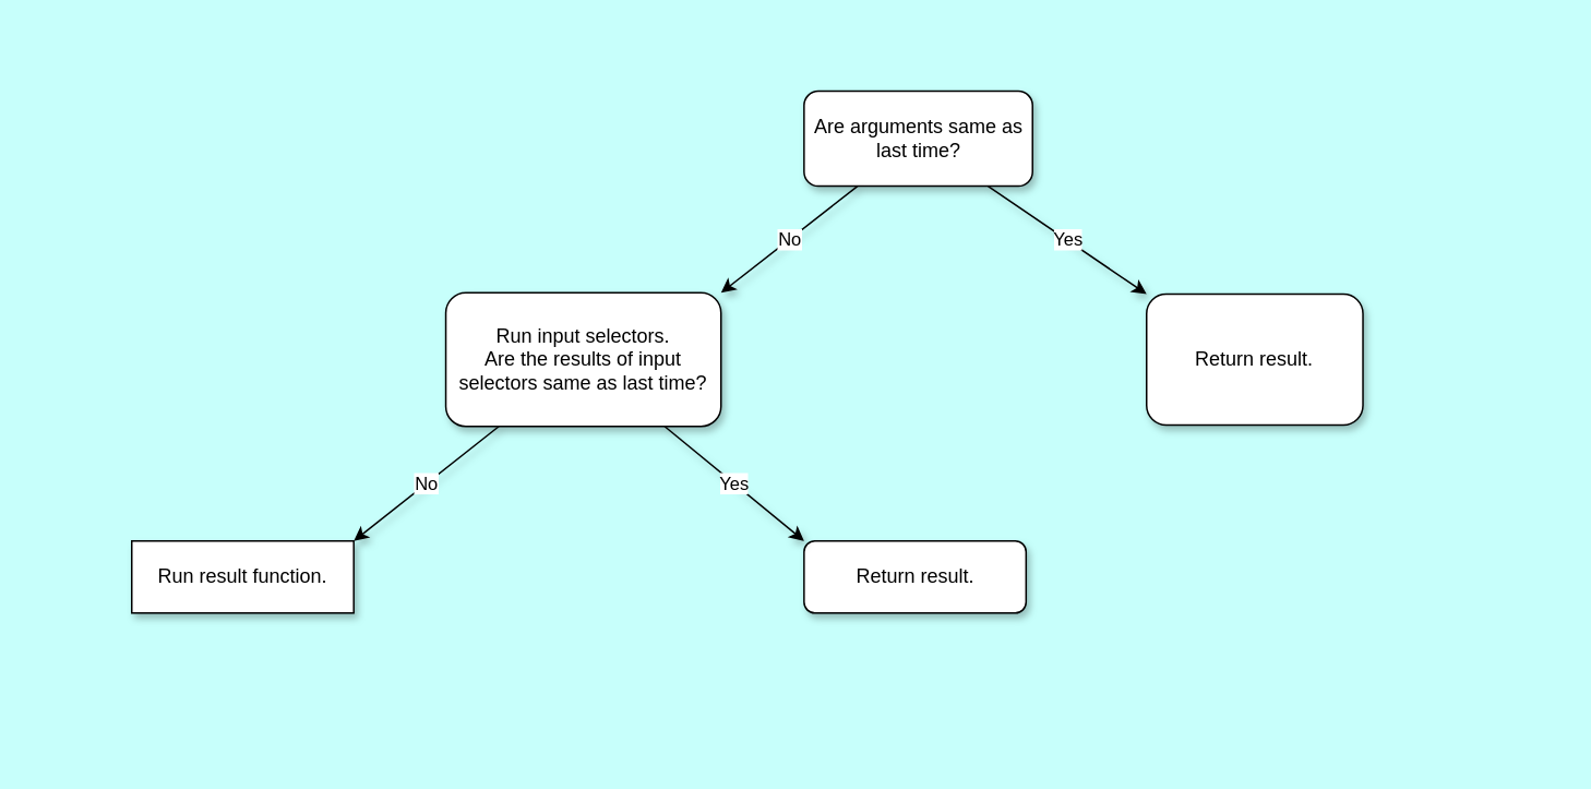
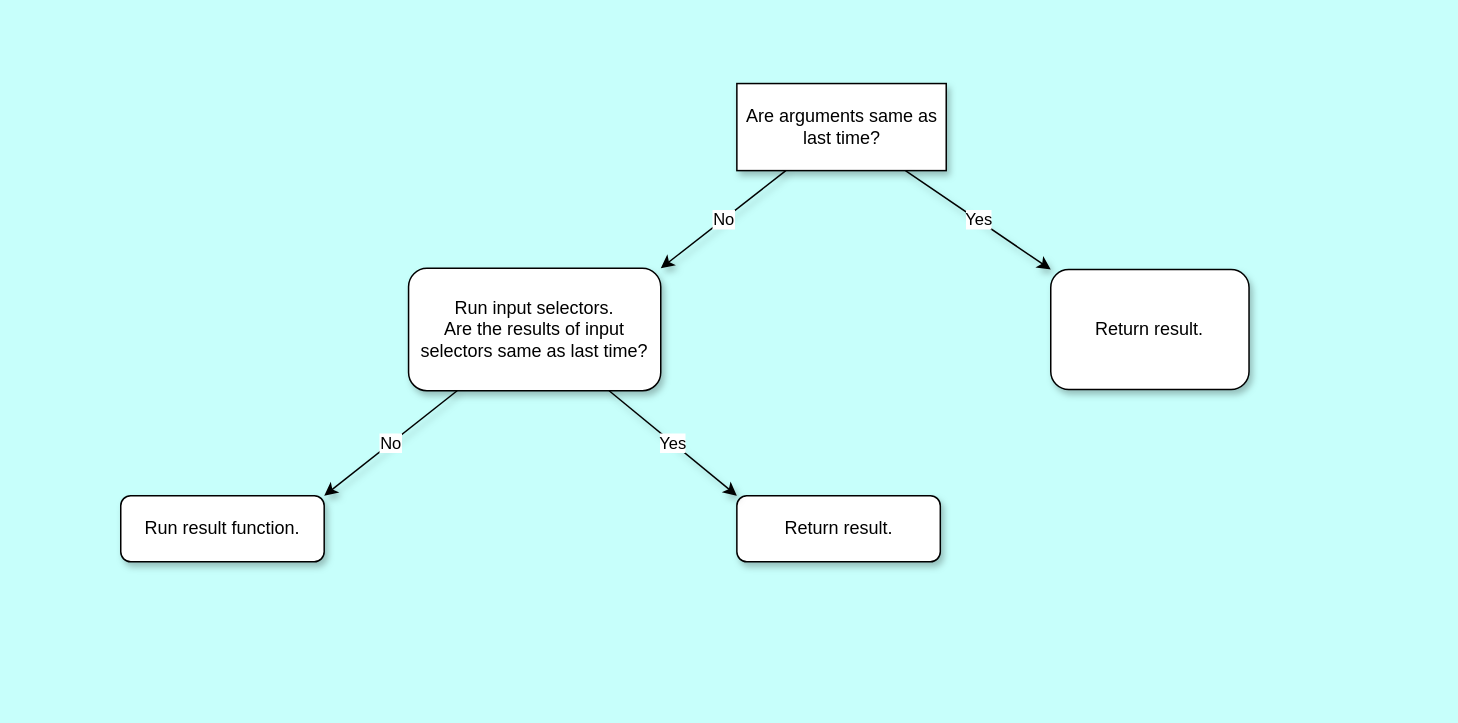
  <mxCell id="0" />
  <mxCell id="1" parent="0" />
  <mxCell id="2" value="" style="group" vertex="1" connectable="0" parent="1"><mxGeometry x="20" y="20" width="930" height="440" as="geometry" /></mxCell>
- <mxCell id="3" value="Are arguments same as last time?" style="whiteSpace=wrap;html=1;rounded=1;shadow=1;" parent="2" vertex="1"><mxGeometry x="470.735" y="35.2" width="139.578" height="58.036" as="geometry" /></mxCell>
+ <mxCell id="3" value="Are arguments same as last time?" style="whiteSpace=wrap;html=1;shadow=1;rounded=0;" parent="2" vertex="1"><mxGeometry x="470.735" y="35.2" width="139.578" height="58.036" as="geometry" /></mxCell>
  <mxCell id="4" value="Return result." style="whiteSpace=wrap;html=1;rounded=1;shadow=1;" parent="2" vertex="1"><mxGeometry x="680" y="159.2" width="132.19" height="80" as="geometry" /></mxCell>
  <mxCell id="5" value="Yes" style="edgeStyle=none;html=1;entryX=0;entryY=0;entryDx=0;entryDy=0;shadow=1;" parent="2" source="3" target="4" edge="1"><mxGeometry relative="1" as="geometry" /></mxCell>
  <mxCell id="6" value="Run input selectors.&lt;br&gt;Are the results of input selectors same as last time?" style="whiteSpace=wrap;html=1;rounded=1;shadow=1;" parent="2" vertex="1"><mxGeometry x="251.88" y="158.4" width="168.12" height="81.6" as="geometry" /></mxCell>
  <mxCell id="7" value="No" style="edgeStyle=none;html=1;entryX=1;entryY=0;entryDx=0;entryDy=0;shadow=1;" parent="2" source="3" target="6" edge="1"><mxGeometry relative="1" as="geometry" /></mxCell>
  <mxCell id="8" value="Return result." style="whiteSpace=wrap;html=1;rounded=1;shadow=1;" parent="2" vertex="1"><mxGeometry x="470.738" y="310" width="135.625" height="44" as="geometry" /></mxCell>
  <mxCell id="9" value="Yes" style="edgeStyle=none;html=1;entryX=0;entryY=0;entryDx=0;entryDy=0;shadow=1;" parent="2" source="6" target="8" edge="1"><mxGeometry relative="1" as="geometry" /></mxCell>
- <mxCell id="10" value="Run result function." style="whiteSpace=wrap;html=1;shadow=1;rounded=0;" parent="2" vertex="1"><mxGeometry x="59.998" y="310" width="135.625" height="44" as="geometry" /></mxCell>
+ <mxCell id="10" value="Run result function." style="whiteSpace=wrap;html=1;rounded=1;shadow=1;" parent="2" vertex="1"><mxGeometry x="59.998" y="310" width="135.625" height="44" as="geometry" /></mxCell>
  <mxCell id="11" value="No" style="edgeStyle=none;html=1;entryX=1;entryY=0;entryDx=0;entryDy=0;shadow=1;" parent="2" source="6" target="10" edge="1"><mxGeometry relative="1" as="geometry" /></mxCell>
